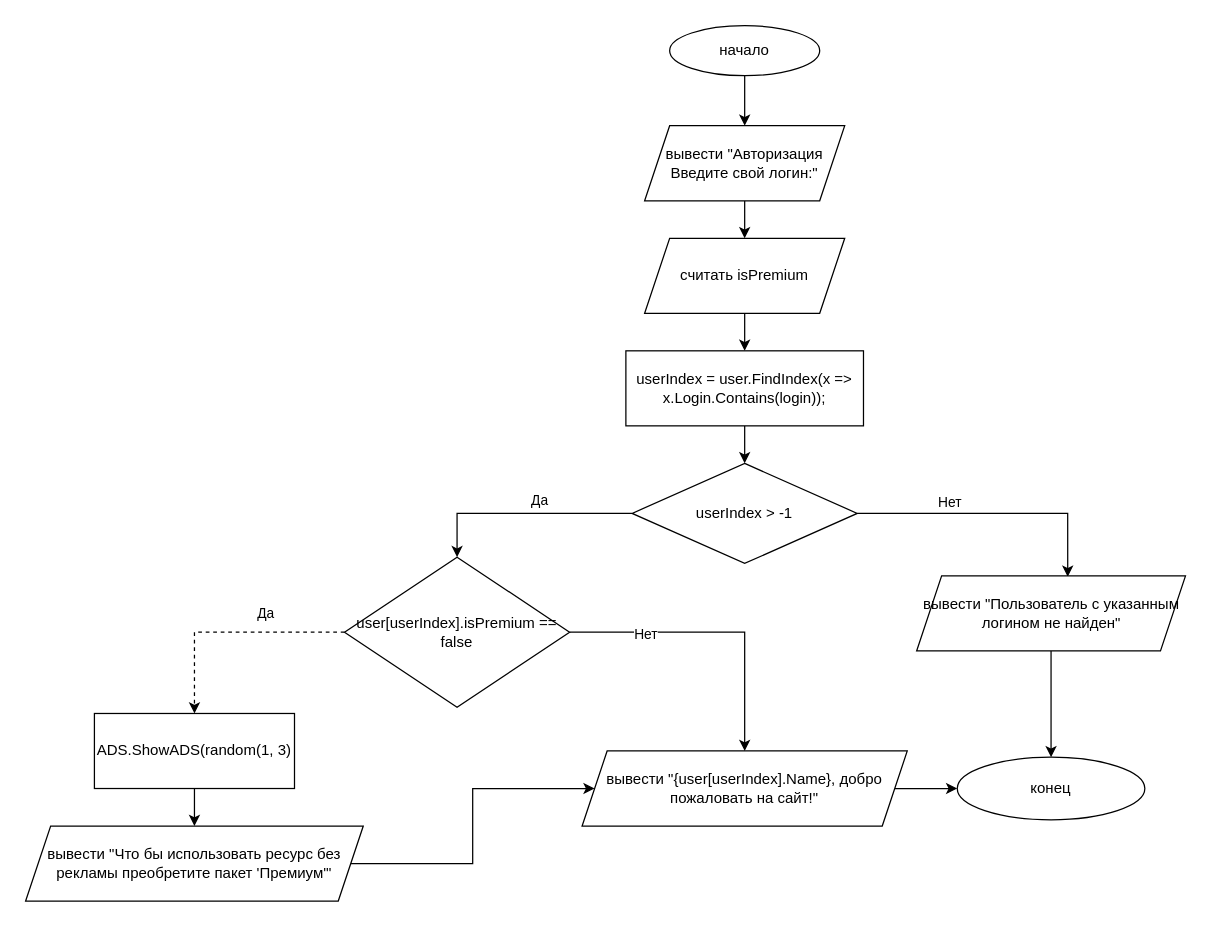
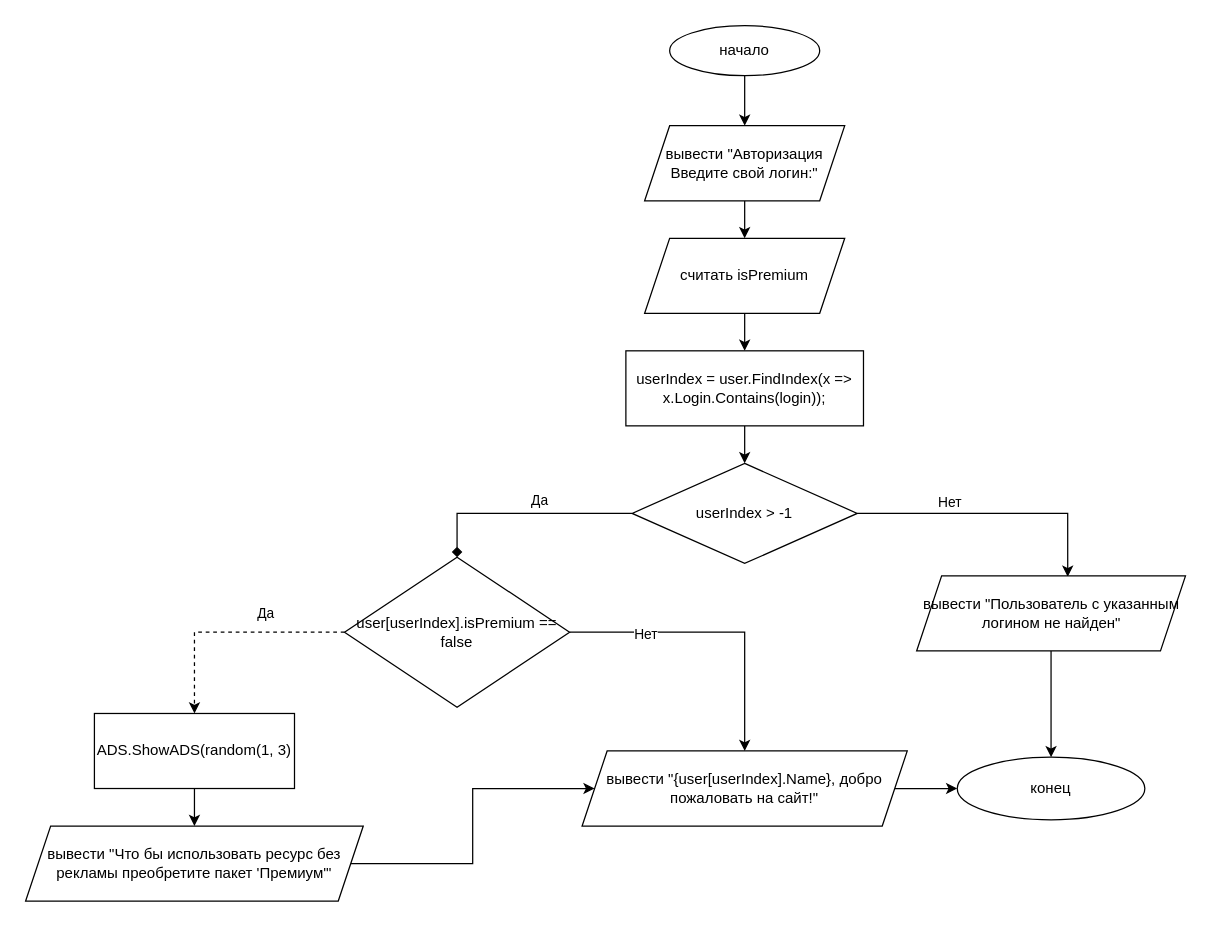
  <mxCell id="0" />
  <mxCell id="1" parent="0" />
  <mxCell id="2" value="" style="edgeStyle=orthogonalEdgeStyle;rounded=0;orthogonalLoop=1;jettySize=auto;html=1;" edge="1" parent="1" source="3" target="5"><mxGeometry relative="1" as="geometry" /></mxCell>
  <mxCell id="3" value="начало" style="ellipse;whiteSpace=wrap;html=1;" vertex="1" parent="1"><mxGeometry x="535" y="20" width="120" height="40" as="geometry" /></mxCell>
  <mxCell id="4" value="" style="edgeStyle=orthogonalEdgeStyle;rounded=0;orthogonalLoop=1;jettySize=auto;html=1;" edge="1" parent="1" source="5" target="7"><mxGeometry relative="1" as="geometry" /></mxCell>
  <mxCell id="5" value="вывести &quot;Авторизация&lt;br&gt;Введите свой логин:&quot;" style="shape=parallelogram;perimeter=parallelogramPerimeter;whiteSpace=wrap;html=1;fixedSize=1;" vertex="1" parent="1"><mxGeometry x="515" y="100" width="160" height="60" as="geometry" /></mxCell>
  <mxCell id="6" value="" style="edgeStyle=orthogonalEdgeStyle;rounded=0;orthogonalLoop=1;jettySize=auto;html=1;" edge="1" parent="1" source="7" target="9"><mxGeometry relative="1" as="geometry" /></mxCell>
  <mxCell id="7" value="считать isPremium" style="shape=parallelogram;perimeter=parallelogramPerimeter;whiteSpace=wrap;html=1;fixedSize=1;" vertex="1" parent="1"><mxGeometry x="515" y="190" width="160" height="60" as="geometry" /></mxCell>
  <mxCell id="8" value="" style="edgeStyle=orthogonalEdgeStyle;rounded=0;orthogonalLoop=1;jettySize=auto;html=1;" edge="1" parent="1" source="9" target="13"><mxGeometry relative="1" as="geometry" /></mxCell>
  <mxCell id="9" value="userIndex = user.FindIndex(x =&amp;gt; x.Login.Contains(login));" style="rounded=0;whiteSpace=wrap;html=1;" vertex="1" parent="1"><mxGeometry x="500" y="280" width="190" height="60" as="geometry" /></mxCell>
  <mxCell id="10" style="edgeStyle=orthogonalEdgeStyle;rounded=0;orthogonalLoop=1;jettySize=auto;html=1;entryX=0.562;entryY=0.012;entryDx=0;entryDy=0;entryPerimeter=0;" edge="1" parent="1" source="13" target="19"><mxGeometry relative="1" as="geometry"><mxPoint x="805" y="450" as="targetPoint" /></mxGeometry></mxCell>
  <mxCell id="11" value="Нет" style="edgeLabel;html=1;align=center;verticalAlign=middle;resizable=0;points=[];" vertex="1" connectable="0" parent="10"><mxGeometry x="-0.358" relative="1" as="geometry"><mxPoint x="3" y="-10" as="offset" /></mxGeometry></mxCell>
- <mxCell id="12" value="Да" style="edgeStyle=orthogonalEdgeStyle;rounded=0;orthogonalLoop=1;jettySize=auto;html=1;entryX=0.5;entryY=0;entryDx=0;entryDy=0;" edge="1" parent="1" source="13" target="17"><mxGeometry x="-0.158" y="-10" relative="1" as="geometry"><mxPoint as="offset" /></mxGeometry></mxCell>
+ <mxCell id="12" value="Да" style="edgeStyle=orthogonalEdgeStyle;rounded=0;orthogonalLoop=1;jettySize=auto;html=1;entryX=0.5;entryY=0;entryDx=0;entryDy=0;endArrow=diamond;" edge="1" parent="1" source="13" target="17"><mxGeometry x="-0.158" y="-10" relative="1" as="geometry"><mxPoint as="offset" /></mxGeometry></mxCell>
  <mxCell id="13" value="userIndex &amp;gt; -1" style="rhombus;whiteSpace=wrap;html=1;rounded=0;" vertex="1" parent="1"><mxGeometry x="505" y="370" width="180" height="80" as="geometry" /></mxCell>
  <mxCell id="14" value="Да" style="edgeStyle=orthogonalEdgeStyle;rounded=0;orthogonalLoop=1;jettySize=auto;html=1;dashed=1;" edge="1" parent="1" source="17" target="23"><mxGeometry x="-0.316" y="-15" relative="1" as="geometry"><mxPoint as="offset" /></mxGeometry></mxCell>
  <mxCell id="15" style="edgeStyle=orthogonalEdgeStyle;rounded=0;orthogonalLoop=1;jettySize=auto;html=1;" edge="1" parent="1" source="17" target="21"><mxGeometry relative="1" as="geometry" /></mxCell>
  <mxCell id="16" value="Нет&lt;br&gt;" style="edgeLabel;html=1;align=center;verticalAlign=middle;resizable=0;points=[];" vertex="1" connectable="0" parent="15"><mxGeometry x="-0.487" y="-1" relative="1" as="geometry"><mxPoint as="offset" /></mxGeometry></mxCell>
  <mxCell id="17" value="user[userIndex].isPremium == false" style="rhombus;whiteSpace=wrap;html=1;" vertex="1" parent="1"><mxGeometry x="275" y="445" width="180" height="120" as="geometry" /></mxCell>
  <mxCell id="18" style="edgeStyle=orthogonalEdgeStyle;rounded=0;orthogonalLoop=1;jettySize=auto;html=1;entryX=0.5;entryY=0;entryDx=0;entryDy=0;" edge="1" parent="1" source="19" target="26"><mxGeometry relative="1" as="geometry" /></mxCell>
  <mxCell id="19" value="вывести &quot;Пользователь с указанным логином не найден&quot;" style="shape=parallelogram;perimeter=parallelogramPerimeter;whiteSpace=wrap;html=1;fixedSize=1;" vertex="1" parent="1"><mxGeometry x="732.5" y="460" width="215" height="60" as="geometry" /></mxCell>
  <mxCell id="20" value="" style="edgeStyle=orthogonalEdgeStyle;rounded=0;orthogonalLoop=1;jettySize=auto;html=1;" edge="1" parent="1" source="21" target="26"><mxGeometry relative="1" as="geometry" /></mxCell>
  <mxCell id="21" value="вывести &quot;{user[userIndex].Name}, добро пожаловать на сайт!&quot;" style="shape=parallelogram;perimeter=parallelogramPerimeter;whiteSpace=wrap;html=1;fixedSize=1;" vertex="1" parent="1"><mxGeometry x="465" y="600" width="260" height="60" as="geometry" /></mxCell>
  <mxCell id="22" value="" style="edgeStyle=orthogonalEdgeStyle;rounded=0;orthogonalLoop=1;jettySize=auto;html=1;" edge="1" parent="1" source="23" target="25"><mxGeometry relative="1" as="geometry" /></mxCell>
  <mxCell id="23" value="ADS.ShowADS(random(1, 3)" style="rounded=0;whiteSpace=wrap;html=1;" vertex="1" parent="1"><mxGeometry x="75" y="570" width="160" height="60" as="geometry" /></mxCell>
  <mxCell id="24" style="edgeStyle=orthogonalEdgeStyle;rounded=0;orthogonalLoop=1;jettySize=auto;html=1;entryX=0;entryY=0.5;entryDx=0;entryDy=0;" edge="1" parent="1" source="25" target="21"><mxGeometry relative="1" as="geometry" /></mxCell>
  <mxCell id="25" value="вывести&amp;nbsp;&quot;Что бы использовать ресурс без рекламы преобретите пакет 'Премиум'&quot;" style="shape=parallelogram;perimeter=parallelogramPerimeter;whiteSpace=wrap;html=1;fixedSize=1;" vertex="1" parent="1"><mxGeometry x="20" y="660" width="270" height="60" as="geometry" /></mxCell>
  <mxCell id="26" value="конец" style="ellipse;whiteSpace=wrap;html=1;" vertex="1" parent="1"><mxGeometry x="765" y="605" width="150" height="50" as="geometry" /></mxCell>
